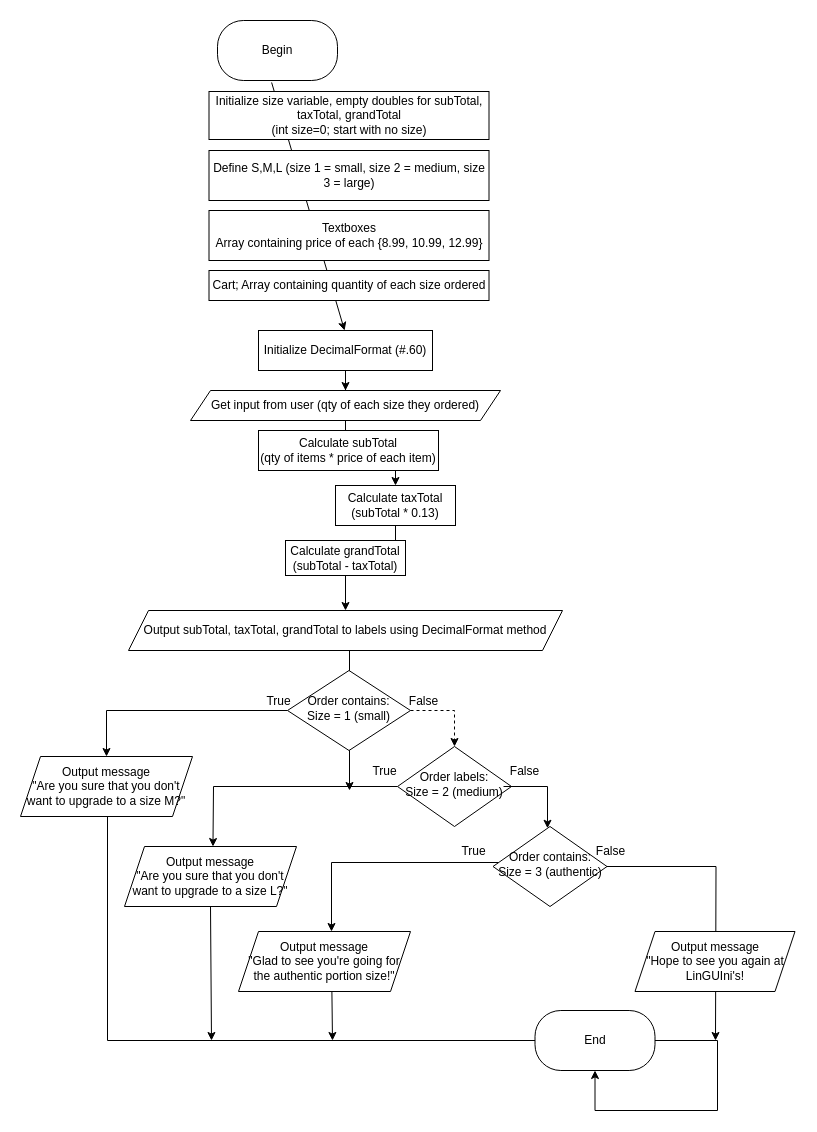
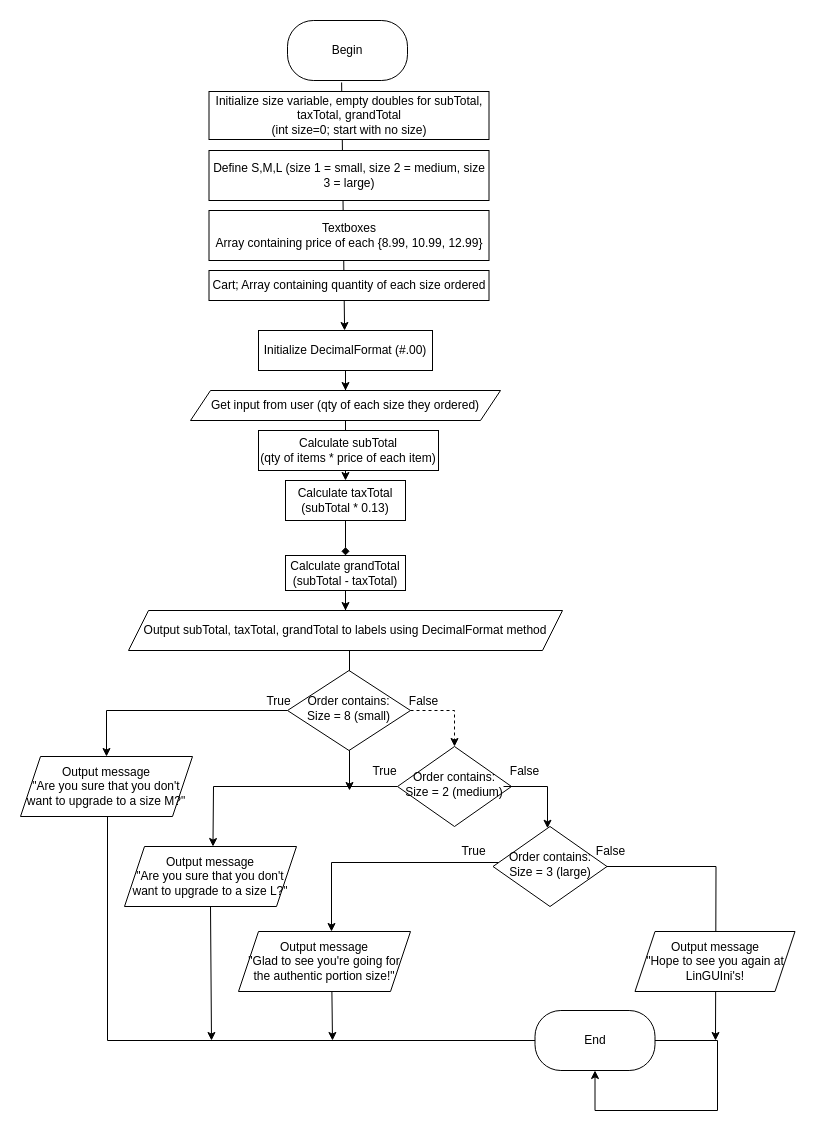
  <mxCell id="0" />
  <mxCell id="1" parent="0" />
- <mxCell id="2" value="Begin" style="rounded=1;whiteSpace=wrap;html=1;arcSize=43;" parent="1" vertex="1"><mxGeometry x="217" y="20" width="120" height="60" as="geometry" /></mxCell>
+ <mxCell id="2" value="Begin" style="rounded=1;whiteSpace=wrap;html=1;arcSize=43;" parent="1" vertex="1"><mxGeometry x="287" y="20" width="120" height="60" as="geometry" /></mxCell>
  <mxCell id="3" value="" style="edgeStyle=orthogonalEdgeStyle;rounded=0;orthogonalLoop=1;jettySize=auto;html=1;" parent="1" edge="1"><mxGeometry relative="1" as="geometry"><mxPoint x="349" y="650" as="sourcePoint" /><mxPoint x="349" y="790" as="targetPoint" /></mxGeometry></mxCell>
  <mxCell id="4" value="" style="edgeStyle=orthogonalEdgeStyle;rounded=0;orthogonalLoop=1;jettySize=auto;html=1;" parent="1" source="5" target="31" edge="1"><mxGeometry relative="1" as="geometry" /></mxCell>
  <mxCell id="5" value="Get input from user (qty of each size they ordered)" style="shape=parallelogram;perimeter=parallelogramPerimeter;whiteSpace=wrap;html=1;fixedSize=1;" parent="1" vertex="1"><mxGeometry x="190" y="390" width="310" height="30" as="geometry" /></mxCell>
  <mxCell id="6" value="" style="edgeStyle=orthogonalEdgeStyle;rounded=0;orthogonalLoop=1;jettySize=auto;html=1;" parent="1" source="7" target="8" edge="1"><mxGeometry relative="1" as="geometry"><mxPoint x="76.553" y="710" as="sourcePoint" /><Array as="points"><mxPoint x="107" y="1040" /><mxPoint x="717" y="1040" /><mxPoint x="717" y="1110" /></Array></mxGeometry></mxCell>
  <mxCell id="7" value="Output message&lt;br&gt;&quot;Are you sure that you don't want to upgrade to a size M?&quot;" style="shape=parallelogram;perimeter=parallelogramPerimeter;whiteSpace=wrap;html=1;fixedSize=1;" parent="1" vertex="1"><mxGeometry x="20" y="756" width="172" height="60" as="geometry" /></mxCell>
  <mxCell id="8" value="End" style="rounded=1;whiteSpace=wrap;html=1;arcSize=43;" parent="1" vertex="1"><mxGeometry x="534.5" y="1010" width="120" height="60" as="geometry" /></mxCell>
  <mxCell id="9" value="" style="edgeStyle=orthogonalEdgeStyle;rounded=0;orthogonalLoop=1;jettySize=auto;html=1;dashed=1;" parent="1" source="11" target="13" edge="1"><mxGeometry relative="1" as="geometry"><Array as="points"><mxPoint x="454" y="710" /></Array></mxGeometry></mxCell>
  <mxCell id="10" value="" style="edgeStyle=orthogonalEdgeStyle;rounded=0;orthogonalLoop=1;jettySize=auto;html=1;" parent="1" source="11" target="7" edge="1"><mxGeometry relative="1" as="geometry" /></mxCell>
- <mxCell id="11" value="Order contains:&lt;br&gt;Size = 1 (small)" style="rhombus;whiteSpace=wrap;html=1;shadow=0;fontFamily=Helvetica;fontSize=12;align=center;strokeWidth=1;spacing=6;spacingTop=-4;" parent="1" vertex="1"><mxGeometry x="287" y="670" width="123" height="80" as="geometry" /></mxCell>
+ <mxCell id="11" value="Order contains:&lt;br&gt;Size = 8 (small)" style="rhombus;whiteSpace=wrap;html=1;shadow=0;fontFamily=Helvetica;fontSize=12;align=center;strokeWidth=1;spacing=6;spacingTop=-4;" parent="1" vertex="1"><mxGeometry x="287" y="670" width="123" height="80" as="geometry" /></mxCell>
  <mxCell id="12" value="" style="edgeStyle=orthogonalEdgeStyle;rounded=0;orthogonalLoop=1;jettySize=auto;html=1;" parent="1" source="13" edge="1"><mxGeometry relative="1" as="geometry"><mxPoint x="212.478" y="846.015" as="targetPoint" /></mxGeometry></mxCell>
- <mxCell id="13" value="Order labels:&lt;br&gt;Size = 2 (medium)" style="rhombus;whiteSpace=wrap;html=1;shadow=0;fontFamily=Helvetica;fontSize=12;align=center;strokeWidth=1;spacing=6;spacingTop=-4;" parent="1" vertex="1"><mxGeometry x="397" y="746" width="114" height="80" as="geometry" /></mxCell>
+ <mxCell id="13" value="Order contains:&lt;br&gt;Size = 2 (medium)" style="rhombus;whiteSpace=wrap;html=1;shadow=0;fontFamily=Helvetica;fontSize=12;align=center;strokeWidth=1;spacing=6;spacingTop=-4;" parent="1" vertex="1"><mxGeometry x="397" y="746" width="114" height="80" as="geometry" /></mxCell>
  <mxCell id="14" value="" style="edgeStyle=orthogonalEdgeStyle;rounded=0;orthogonalLoop=1;jettySize=auto;html=1;" parent="1" target="17" edge="1"><mxGeometry relative="1" as="geometry"><mxPoint x="503" y="786" as="sourcePoint" /><Array as="points"><mxPoint x="547" y="786" /></Array></mxGeometry></mxCell>
  <mxCell id="15" value="" style="edgeStyle=orthogonalEdgeStyle;rounded=0;orthogonalLoop=1;jettySize=auto;html=1;" parent="1" source="17" edge="1"><mxGeometry relative="1" as="geometry"><mxPoint x="331" y="931" as="targetPoint" /><Array as="points"><mxPoint x="330.5" y="862" /></Array></mxGeometry></mxCell>
  <mxCell id="16" value="" style="edgeStyle=orthogonalEdgeStyle;rounded=0;orthogonalLoop=1;jettySize=auto;html=1;" parent="1" source="17" edge="1"><mxGeometry relative="1" as="geometry"><mxPoint x="715" y="1040" as="targetPoint" /></mxGeometry></mxCell>
- <mxCell id="17" value="Order contains:&lt;br&gt;Size = 3 (authentic)" style="rhombus;whiteSpace=wrap;html=1;shadow=0;fontFamily=Helvetica;fontSize=12;align=center;strokeWidth=1;spacing=6;spacingTop=-4;" parent="1" vertex="1"><mxGeometry x="492.5" y="826" width="114" height="80" as="geometry" /></mxCell>
+ <mxCell id="17" value="Order contains:&lt;br&gt;Size = 3 (large)" style="rhombus;whiteSpace=wrap;html=1;shadow=0;fontFamily=Helvetica;fontSize=12;align=center;strokeWidth=1;spacing=6;spacingTop=-4;" parent="1" vertex="1"><mxGeometry x="492.5" y="826" width="114" height="80" as="geometry" /></mxCell>
  <mxCell id="18" value="Output message&lt;br&gt;&quot;Are you sure that you don't want to upgrade to a size L?&quot;" style="shape=parallelogram;perimeter=parallelogramPerimeter;whiteSpace=wrap;html=1;fixedSize=1;" parent="1" vertex="1"><mxGeometry x="124" y="846" width="172" height="60" as="geometry" /></mxCell>
  <mxCell id="19" value="Output message&lt;br&gt;&quot;Glad to see you're going for the authentic portion size!&quot;" style="shape=parallelogram;perimeter=parallelogramPerimeter;whiteSpace=wrap;html=1;fixedSize=1;" parent="1" vertex="1"><mxGeometry x="238" y="931" width="172" height="60" as="geometry" /></mxCell>
  <mxCell id="20" value="True" style="text;html=1;align=center;verticalAlign=middle;resizable=0;points=[];autosize=1;strokeColor=none;fillColor=none;" parent="1" vertex="1"><mxGeometry x="252.5" y="686" width="50" height="30" as="geometry" /></mxCell>
  <mxCell id="21" value="False" style="text;html=1;align=center;verticalAlign=middle;resizable=0;points=[];autosize=1;strokeColor=none;fillColor=none;" parent="1" vertex="1"><mxGeometry x="398" y="686" width="50" height="30" as="geometry" /></mxCell>
  <mxCell id="22" value="True" style="text;html=1;align=center;verticalAlign=middle;resizable=0;points=[];autosize=1;strokeColor=none;fillColor=none;" parent="1" vertex="1"><mxGeometry x="359" y="756" width="50" height="30" as="geometry" /></mxCell>
  <mxCell id="23" value="False" style="text;html=1;align=center;verticalAlign=middle;resizable=0;points=[];autosize=1;strokeColor=none;fillColor=none;" parent="1" vertex="1"><mxGeometry x="499" y="756" width="50" height="30" as="geometry" /></mxCell>
  <mxCell id="24" value="True" style="text;html=1;align=center;verticalAlign=middle;resizable=0;points=[];autosize=1;strokeColor=none;fillColor=none;" parent="1" vertex="1"><mxGeometry x="448" y="836" width="50" height="30" as="geometry" /></mxCell>
  <mxCell id="25" value="False" style="text;html=1;align=center;verticalAlign=middle;resizable=0;points=[];autosize=1;strokeColor=none;fillColor=none;" parent="1" vertex="1"><mxGeometry x="584.5" y="836" width="50" height="30" as="geometry" /></mxCell>
  <mxCell id="26" value="" style="endArrow=classic;html=1;rounded=0;" parent="1" edge="1"><mxGeometry width="50" height="50" relative="1" as="geometry"><mxPoint x="210" y="906" as="sourcePoint" /><mxPoint x="211" y="1040" as="targetPoint" /></mxGeometry></mxCell>
  <mxCell id="27" value="" style="endArrow=classic;html=1;rounded=0;exitX=0.543;exitY=1;exitDx=0;exitDy=0;exitPerimeter=0;" parent="1" source="19" edge="1"><mxGeometry width="50" height="50" relative="1" as="geometry"><mxPoint x="333" y="906" as="sourcePoint" /><mxPoint x="332" y="1040" as="targetPoint" /></mxGeometry></mxCell>
  <mxCell id="28" value="Output message&lt;br&gt;&quot;Hope to see you again at LinGUIni's!" style="shape=parallelogram;perimeter=parallelogramPerimeter;whiteSpace=wrap;html=1;fixedSize=1;" parent="1" vertex="1"><mxGeometry x="634.5" y="931" width="160" height="60" as="geometry" /></mxCell>
  <mxCell id="29" value="Calculate subTotal&lt;br&gt;(qty of items * price of each item)" style="rounded=0;whiteSpace=wrap;html=1;" parent="1" vertex="1"><mxGeometry x="258" y="430" width="180" height="40" as="geometry" /></mxCell>
  <mxCell id="30" value="" style="edgeStyle=orthogonalEdgeStyle;rounded=0;orthogonalLoop=1;jettySize=auto;html=1;endArrow=diamond;" parent="1" source="31" target="35" edge="1"><mxGeometry relative="1" as="geometry" /></mxCell>
- <mxCell id="31" value="Calculate taxTotal&lt;br&gt;(subTotal * 0.13)" style="rounded=0;whiteSpace=wrap;html=1;" parent="1" vertex="1"><mxGeometry x="335" y="485" width="120" height="40" as="geometry" /></mxCell>
+ <mxCell id="31" value="Calculate taxTotal&lt;br&gt;(subTotal * 0.13)" style="rounded=0;whiteSpace=wrap;html=1;" parent="1" vertex="1"><mxGeometry x="285" y="480" width="120" height="40" as="geometry" /></mxCell>
  <mxCell id="32" value="" style="edgeStyle=orthogonalEdgeStyle;rounded=0;orthogonalLoop=1;jettySize=auto;html=1;" parent="1" source="33" target="5" edge="1"><mxGeometry relative="1" as="geometry" /></mxCell>
- <mxCell id="33" value="Initialize DecimalFormat (#.60)" style="rounded=0;whiteSpace=wrap;html=1;" parent="1" vertex="1"><mxGeometry x="258" y="330" width="174" height="40" as="geometry" /></mxCell>
+ <mxCell id="33" value="Initialize DecimalFormat (#.00)" style="rounded=0;whiteSpace=wrap;html=1;" parent="1" vertex="1"><mxGeometry x="258" y="330" width="174" height="40" as="geometry" /></mxCell>
  <mxCell id="34" value="" style="edgeStyle=orthogonalEdgeStyle;rounded=0;orthogonalLoop=1;jettySize=auto;html=1;" parent="1" source="35" target="41" edge="1"><mxGeometry relative="1" as="geometry" /></mxCell>
- <mxCell id="35" value="Calculate grandTotal&lt;br&gt;(subTotal - taxTotal)" style="rounded=0;whiteSpace=wrap;html=1;" parent="1" vertex="1"><mxGeometry x="285" y="540" width="120" height="35" as="geometry" /></mxCell>
+ <mxCell id="35" value="Calculate grandTotal&lt;br&gt;(subTotal - taxTotal)" style="rounded=0;whiteSpace=wrap;html=1;" parent="1" vertex="1"><mxGeometry x="285" y="555" width="120" height="35" as="geometry" /></mxCell>
  <mxCell id="36" value="" style="endArrow=classic;html=1;rounded=0;exitX=0.451;exitY=1.033;exitDx=0;exitDy=0;exitPerimeter=0;" parent="1" source="2" edge="1"><mxGeometry width="50" height="50" relative="1" as="geometry"><mxPoint x="343.58" y="180" as="sourcePoint" /><mxPoint x="344.08" y="330" as="targetPoint" /></mxGeometry></mxCell>
  <mxCell id="37" value="Initialize size variable, empty doubles for subTotal, taxTotal, grandTotal&lt;br style=&quot;border-color: var(--border-color);&quot;&gt;(int size=0; start with no size)" style="rounded=0;whiteSpace=wrap;html=1;" parent="1" vertex="1"><mxGeometry x="208.5" y="91" width="280" height="48" as="geometry" /></mxCell>
  <mxCell id="38" value="Define S,M,L (size 1 = small, size 2 = medium, size 3 = large)" style="rounded=0;whiteSpace=wrap;html=1;" parent="1" vertex="1"><mxGeometry x="208.5" y="150" width="280" height="50" as="geometry" /></mxCell>
  <mxCell id="39" value="Textboxes&lt;br style=&quot;border-color: var(--border-color);&quot;&gt;Array containing price of each {8.99, 10.99, 12.99}" style="rounded=0;whiteSpace=wrap;html=1;" parent="1" vertex="1"><mxGeometry x="208.5" y="210" width="280" height="50" as="geometry" /></mxCell>
  <mxCell id="40" value="Cart; Array containing quantity of each size ordered" style="rounded=0;whiteSpace=wrap;html=1;" parent="1" vertex="1"><mxGeometry x="208.5" y="270" width="280" height="30" as="geometry" /></mxCell>
  <mxCell id="41" value="Output subTotal, taxTotal, grandTotal to labels using DecimalFormat method" style="shape=parallelogram;perimeter=parallelogramPerimeter;whiteSpace=wrap;html=1;fixedSize=1;" parent="1" vertex="1"><mxGeometry x="128" y="610" width="434" height="40" as="geometry" /></mxCell>
